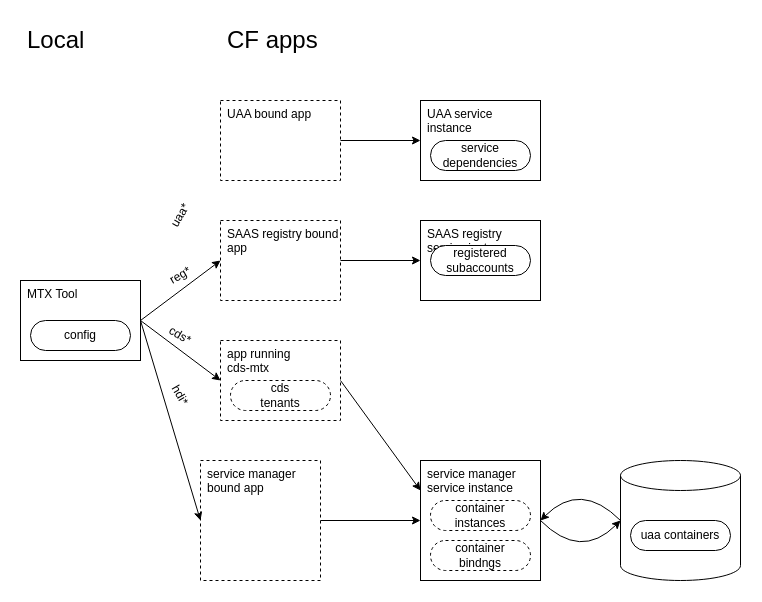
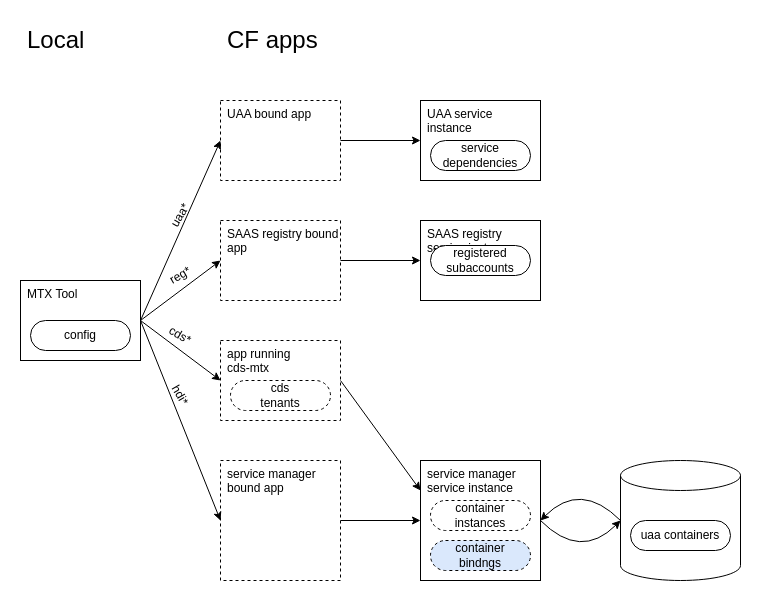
  <mxCell id="0" />
  <mxCell id="1" parent="0" />
  <mxCell id="2" value="UAA bound app" style="rounded=0;whiteSpace=wrap;html=1;align=left;horizontal=1;verticalAlign=top;spacing=2;spacingTop=0;labelPosition=center;verticalLabelPosition=middle;spacingLeft=5;dashed=1;strokeWidth=1;" parent="1" vertex="1"><mxGeometry x="220" y="100" width="120" height="80" as="geometry" /></mxCell>
  <mxCell id="3" value="CF apps" style="text;strokeColor=none;fillColor=none;html=1;fontSize=24;fontStyle=0;verticalAlign=middle;align=left;spacingLeft=5;" parent="1" vertex="1"><mxGeometry x="220" y="20" width="120" height="40" as="geometry" /></mxCell>
  <mxCell id="4" value="SAAS registry bound app" style="rounded=0;whiteSpace=wrap;html=1;align=left;horizontal=1;verticalAlign=top;spacing=2;spacingTop=0;labelPosition=center;verticalLabelPosition=middle;spacingLeft=5;dashed=1;strokeWidth=1;" parent="1" vertex="1"><mxGeometry x="220" y="220" width="120" height="80" as="geometry" /></mxCell>
  <mxCell id="5" value="UAA service instance" style="rounded=0;whiteSpace=wrap;html=1;align=left;horizontal=1;verticalAlign=top;spacing=2;spacingTop=0;labelPosition=center;verticalLabelPosition=middle;spacingLeft=5;strokeWidth=1;" parent="1" vertex="1"><mxGeometry x="420" y="100" width="120" height="80" as="geometry" /></mxCell>
  <mxCell id="6" value="SAAS registry service instance" style="rounded=0;whiteSpace=wrap;html=1;align=left;horizontal=1;verticalAlign=top;spacing=2;spacingTop=0;labelPosition=center;verticalLabelPosition=middle;spacingLeft=5;strokeWidth=1;" parent="1" vertex="1"><mxGeometry x="420" y="220" width="120" height="80" as="geometry" /></mxCell>
  <mxCell id="7" value="registered &lt;br&gt;subaccounts" style="rounded=1;whiteSpace=wrap;html=1;arcSize=50;" parent="1" vertex="1"><mxGeometry x="430" y="245" width="100" height="30" as="geometry" /></mxCell>
  <mxCell id="8" value="app running &lt;br&gt;cds-mtx" style="rounded=0;whiteSpace=wrap;html=1;align=left;horizontal=1;verticalAlign=top;spacing=2;spacingTop=0;labelPosition=center;verticalLabelPosition=middle;spacingLeft=5;dashed=1;strokeWidth=1;" parent="1" vertex="1"><mxGeometry x="220" y="340" width="120" height="80" as="geometry" /></mxCell>
  <mxCell id="9" value="cds&lt;br&gt;tenants" style="rounded=1;whiteSpace=wrap;html=1;arcSize=50;dashed=1;" parent="1" vertex="1"><mxGeometry x="230" y="380" width="100" height="30" as="geometry" /></mxCell>
- <mxCell id="10" value="service manager bound app" style="rounded=0;whiteSpace=wrap;html=1;align=left;horizontal=1;verticalAlign=top;spacing=2;spacingTop=0;labelPosition=center;verticalLabelPosition=middle;spacingLeft=5;dashed=1;strokeWidth=1;" parent="1" vertex="1"><mxGeometry x="200" y="460" width="120" height="120" as="geometry" /></mxCell>
+ <mxCell id="10" value="service manager bound app" style="rounded=0;whiteSpace=wrap;html=1;align=left;horizontal=1;verticalAlign=top;spacing=2;spacingTop=0;labelPosition=center;verticalLabelPosition=middle;spacingLeft=5;dashed=1;strokeWidth=1;" parent="1" vertex="1"><mxGeometry x="220" y="460" width="120" height="120" as="geometry" /></mxCell>
  <mxCell id="11" value="service manager service instance" style="rounded=0;whiteSpace=wrap;html=1;align=left;horizontal=1;verticalAlign=top;spacing=2;spacingTop=0;labelPosition=center;verticalLabelPosition=middle;spacingLeft=5;strokeWidth=1;" parent="1" vertex="1"><mxGeometry x="420" y="460" width="120" height="120" as="geometry" /></mxCell>
  <mxCell id="12" value="container&lt;br&gt;instances" style="rounded=1;whiteSpace=wrap;html=1;arcSize=50;dashed=1;" parent="1" vertex="1"><mxGeometry x="430" y="500" width="100" height="30" as="geometry" /></mxCell>
- <mxCell id="13" value="container&lt;br&gt;bindngs" style="rounded=1;whiteSpace=wrap;html=1;arcSize=50;dashed=1;" parent="1" vertex="1"><mxGeometry x="430" y="540" width="100" height="30" as="geometry" /></mxCell>
+ <mxCell id="13" value="container&lt;br&gt;bindngs" style="rounded=1;whiteSpace=wrap;html=1;arcSize=50;dashed=1;fillColor=#dae8fc;" parent="1" vertex="1"><mxGeometry x="430" y="540" width="100" height="30" as="geometry" /></mxCell>
  <mxCell id="14" value="" style="shape=cylinder3;whiteSpace=wrap;html=1;boundedLbl=1;backgroundOutline=1;size=15;strokeWidth=1;" parent="1" vertex="1"><mxGeometry x="620" y="460" width="120" height="120" as="geometry" /></mxCell>
  <mxCell id="15" value="uaa containers" style="rounded=1;whiteSpace=wrap;html=1;arcSize=50;" parent="1" vertex="1"><mxGeometry x="630" y="520" width="100" height="30" as="geometry" /></mxCell>
  <mxCell id="16" value="MTX Tool" style="rounded=0;whiteSpace=wrap;html=1;align=left;horizontal=1;verticalAlign=top;spacing=2;spacingTop=0;labelPosition=center;verticalLabelPosition=middle;spacingLeft=5;strokeWidth=1;" parent="1" vertex="1"><mxGeometry x="20" y="280" width="120" height="80" as="geometry" /></mxCell>
  <mxCell id="17" value="Local" style="text;strokeColor=none;fillColor=none;html=1;fontSize=24;fontStyle=0;verticalAlign=middle;align=left;spacingLeft=5;" parent="1" vertex="1"><mxGeometry x="20" y="20" width="120" height="40" as="geometry" /></mxCell>
+ <mxCell id="18" value="" style="endArrow=classic;html=1;rounded=0;entryX=0;entryY=0.5;entryDx=0;entryDy=0;exitX=1;exitY=0.5;exitDx=0;exitDy=0;" parent="1" source="16" target="2" edge="1"><mxGeometry width="50" height="50" relative="1" as="geometry"><mxPoint x="140" y="320" as="sourcePoint" /><mxPoint x="190" y="270" as="targetPoint" /></mxGeometry></mxCell>
  <mxCell id="19" value="" style="endArrow=classic;html=1;rounded=0;entryX=0;entryY=0.5;entryDx=0;entryDy=0;" parent="1" target="4" edge="1"><mxGeometry width="50" height="50" relative="1" as="geometry"><mxPoint x="140" y="320" as="sourcePoint" /><mxPoint x="230" y="150" as="targetPoint" /></mxGeometry></mxCell>
  <mxCell id="20" value="" style="endArrow=classic;html=1;rounded=0;entryX=0;entryY=0.5;entryDx=0;entryDy=0;" parent="1" target="8" edge="1"><mxGeometry width="50" height="50" relative="1" as="geometry"><mxPoint x="140" y="320" as="sourcePoint" /><mxPoint x="230" y="270" as="targetPoint" /></mxGeometry></mxCell>
  <mxCell id="21" value="" style="endArrow=classic;html=1;rounded=0;entryX=0;entryY=0.5;entryDx=0;entryDy=0;exitX=1;exitY=0.5;exitDx=0;exitDy=0;" parent="1" source="16" target="10" edge="1"><mxGeometry width="50" height="50" relative="1" as="geometry"><mxPoint x="150" y="330" as="sourcePoint" /><mxPoint x="230" y="390" as="targetPoint" /></mxGeometry></mxCell>
  <mxCell id="22" value="uaa*" style="text;html=1;strokeColor=none;fillColor=none;align=center;verticalAlign=middle;whiteSpace=wrap;rounded=0;rotation=-60;" parent="1" vertex="1"><mxGeometry x="150" y="200" width="60" height="30" as="geometry" /></mxCell>
  <mxCell id="23" value="reg*" style="text;html=1;strokeColor=none;fillColor=none;align=center;verticalAlign=middle;whiteSpace=wrap;rounded=0;rotation=-30;" parent="1" vertex="1"><mxGeometry x="150" y="260" width="60" height="30" as="geometry" /></mxCell>
  <mxCell id="24" value="cds*" style="text;html=1;strokeColor=none;fillColor=none;align=center;verticalAlign=middle;whiteSpace=wrap;rounded=0;rotation=30;" parent="1" vertex="1"><mxGeometry x="150" y="320" width="60" height="30" as="geometry" /></mxCell>
  <mxCell id="25" value="hdi*" style="text;html=1;strokeColor=none;fillColor=none;align=center;verticalAlign=middle;whiteSpace=wrap;rounded=0;rotation=60;" parent="1" vertex="1"><mxGeometry x="150" y="380" width="60" height="30" as="geometry" /></mxCell>
  <mxCell id="26" value="config" style="rounded=1;whiteSpace=wrap;html=1;arcSize=50;" vertex="1" parent="1"><mxGeometry x="30" y="320" width="100" height="30" as="geometry" /></mxCell>
  <mxCell id="27" value="" style="endArrow=classic;html=1;rounded=0;entryX=0;entryY=0.5;entryDx=0;entryDy=0;exitX=1;exitY=0.5;exitDx=0;exitDy=0;" edge="1" parent="1" source="2" target="5"><mxGeometry width="50" height="50" relative="1" as="geometry"><mxPoint x="150" y="330" as="sourcePoint" /><mxPoint x="230" y="150" as="targetPoint" /></mxGeometry></mxCell>
  <mxCell id="28" value="" style="endArrow=classic;html=1;rounded=0;entryX=0;entryY=0.5;entryDx=0;entryDy=0;exitX=1;exitY=0.5;exitDx=0;exitDy=0;" edge="1" parent="1" source="4" target="6"><mxGeometry width="50" height="50" relative="1" as="geometry"><mxPoint x="350" y="150" as="sourcePoint" /><mxPoint x="430" y="150" as="targetPoint" /></mxGeometry></mxCell>
  <mxCell id="29" value="" style="endArrow=classic;html=1;rounded=0;entryX=0;entryY=0.5;entryDx=0;entryDy=0;exitX=1;exitY=0.5;exitDx=0;exitDy=0;" edge="1" parent="1" source="10" target="11"><mxGeometry width="50" height="50" relative="1" as="geometry"><mxPoint x="354" y="670" as="sourcePoint" /><mxPoint x="434" y="670" as="targetPoint" /></mxGeometry></mxCell>
  <mxCell id="30" value="" style="curved=1;endArrow=classic;html=1;rounded=0;exitX=1;exitY=0.5;exitDx=0;exitDy=0;entryX=0;entryY=0.5;entryDx=0;entryDy=0;entryPerimeter=0;" edge="1" parent="1" source="11" target="14"><mxGeometry width="50" height="50" relative="1" as="geometry"><mxPoint x="130" y="680" as="sourcePoint" /><mxPoint x="350" y="640" as="targetPoint" /><Array as="points"><mxPoint x="580" y="560" /></Array></mxGeometry></mxCell>
  <mxCell id="31" value="" style="curved=1;endArrow=classic;html=1;rounded=0;exitX=0;exitY=0.5;exitDx=0;exitDy=0;entryX=1;entryY=0.5;entryDx=0;entryDy=0;exitPerimeter=0;" edge="1" parent="1" source="14" target="11"><mxGeometry width="50" height="50" relative="1" as="geometry"><mxPoint x="550" y="530" as="sourcePoint" /><mxPoint x="630" y="530" as="targetPoint" /><Array as="points"><mxPoint x="580" y="480" /></Array></mxGeometry></mxCell>
  <mxCell id="32" value="" style="endArrow=classic;html=1;rounded=0;entryX=0;entryY=0.25;entryDx=0;entryDy=0;exitX=1;exitY=0.5;exitDx=0;exitDy=0;" edge="1" parent="1" source="8" target="11"><mxGeometry width="50" height="50" relative="1" as="geometry"><mxPoint x="350" y="530" as="sourcePoint" /><mxPoint x="430" y="530" as="targetPoint" /></mxGeometry></mxCell>
  <mxCell id="33" value="service dependencies" style="rounded=1;whiteSpace=wrap;html=1;arcSize=50;" vertex="1" parent="1"><mxGeometry x="430" y="140" width="100" height="30" as="geometry" /></mxCell>
